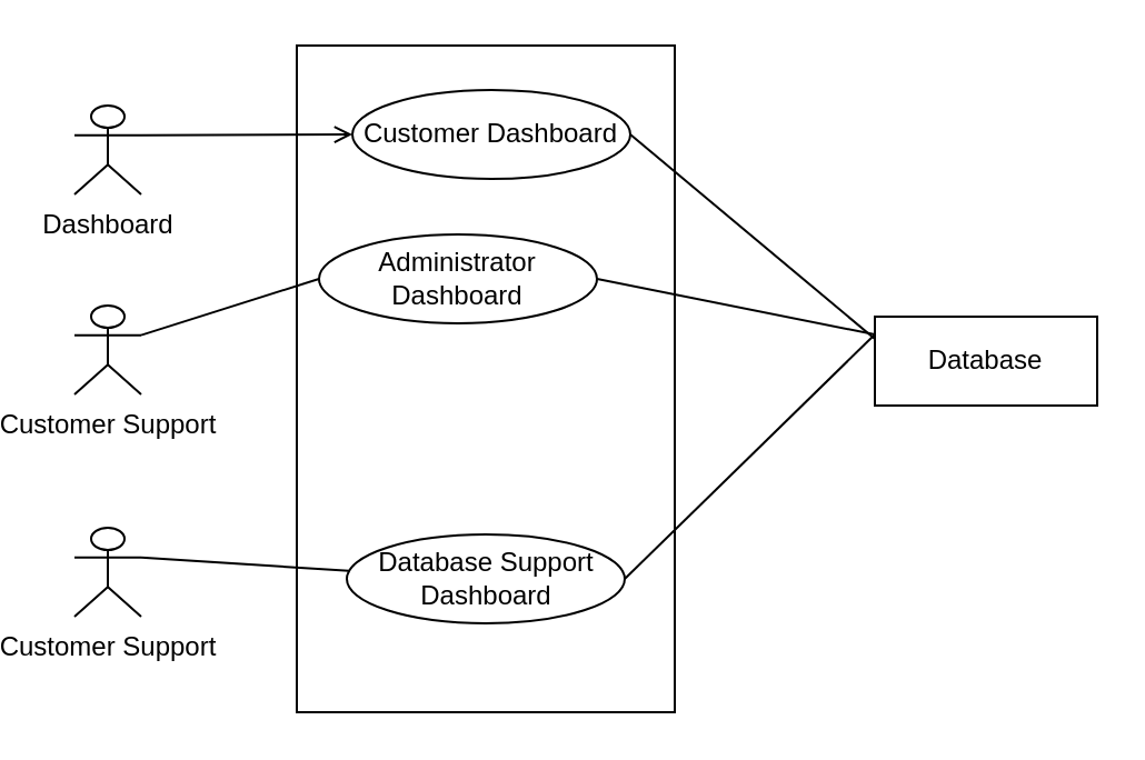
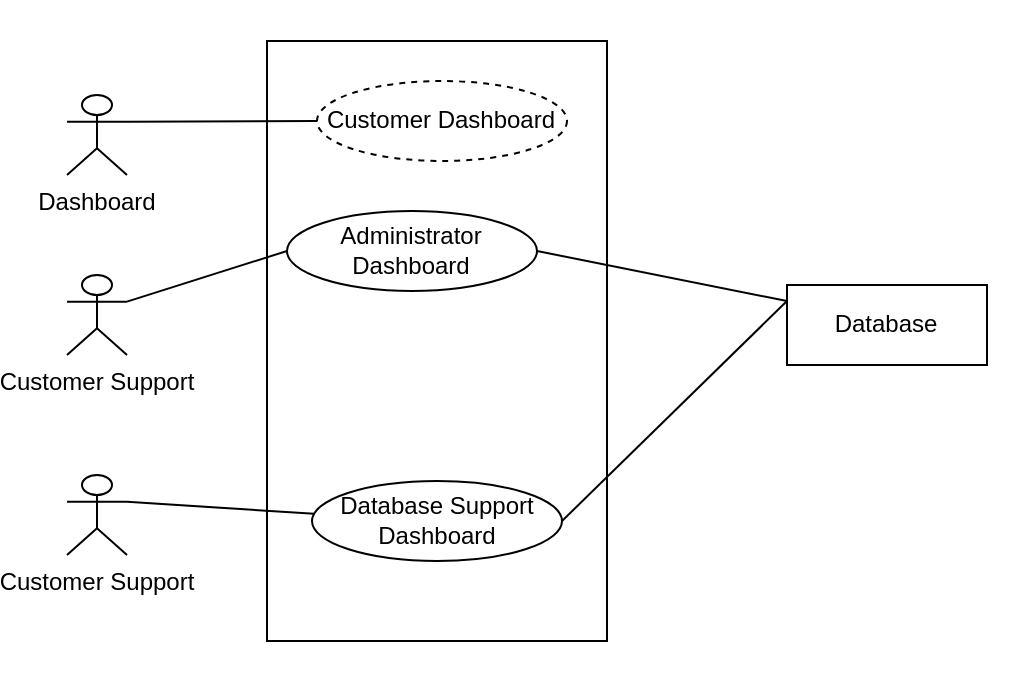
  <mxCell id="0" />
  <mxCell id="1" parent="0" />
  <mxCell id="2" value="" style="rounded=0;whiteSpace=wrap;html=1;" vertex="1" parent="1"><mxGeometry x="120" y="20" width="170" height="300" as="geometry" /></mxCell>
- <mxCell id="3" style="edgeStyle=none;html=1;exitX=1;exitY=0.5;exitDx=0;exitDy=0;entryX=0;entryY=0.25;entryDx=0;entryDy=0;endArrow=none;endFill=0;" edge="1" parent="1" source="4" target="16"><mxGeometry relative="1" as="geometry" /></mxCell>
- <mxCell id="4" value="Customer Dashboard" style="ellipse;whiteSpace=wrap;html=1;" vertex="1" parent="1"><mxGeometry x="145" y="40" width="125" height="40" as="geometry" /></mxCell>
+ <mxCell id="4" value="Customer Dashboard" style="ellipse;whiteSpace=wrap;html=1;dashed=1;" vertex="1" parent="1"><mxGeometry x="145" y="40" width="125" height="40" as="geometry" /></mxCell>
  <mxCell id="5" style="edgeStyle=none;html=1;exitX=1;exitY=0.5;exitDx=0;exitDy=0;endArrow=none;endFill=0;" edge="1" parent="1" source="6"><mxGeometry relative="1" as="geometry"><mxPoint x="380" y="150" as="targetPoint" /></mxGeometry></mxCell>
  <mxCell id="6" value="Administrator Dashboard" style="ellipse;whiteSpace=wrap;html=1;" vertex="1" parent="1"><mxGeometry x="130" y="105" width="125" height="40" as="geometry" /></mxCell>
  <mxCell id="7" style="edgeStyle=none;html=1;exitX=1;exitY=0.5;exitDx=0;exitDy=0;endArrow=none;endFill=0;" edge="1" parent="1" source="8"><mxGeometry relative="1" as="geometry"><mxPoint x="380" y="150" as="targetPoint" /></mxGeometry></mxCell>
  <mxCell id="8" value="Database Support Dashboard" style="ellipse;whiteSpace=wrap;html=1;" vertex="1" parent="1"><mxGeometry x="142.5" y="240" width="125" height="40" as="geometry" /></mxCell>
  <mxCell id="9" value="" style="group" vertex="1" connectable="0" parent="1"><mxGeometry x="20" y="47" width="30" height="230" as="geometry" /></mxCell>
  <mxCell id="10" value="Dashboard" style="shape=umlActor;verticalLabelPosition=bottom;verticalAlign=top;html=1;outlineConnect=0;" vertex="1" parent="9"><mxGeometry width="30" height="40" as="geometry" /></mxCell>
  <mxCell id="11" value="Customer Support" style="shape=umlActor;verticalLabelPosition=bottom;verticalAlign=top;html=1;outlineConnect=0;" vertex="1" parent="9"><mxGeometry y="190" width="30" height="40" as="geometry" /></mxCell>
  <mxCell id="12" value="Customer Support" style="shape=umlActor;verticalLabelPosition=bottom;verticalAlign=top;html=1;outlineConnect=0;" vertex="1" parent="9"><mxGeometry y="90" width="30" height="40" as="geometry" /></mxCell>
- <mxCell id="13" style="edgeStyle=none;html=1;exitX=1;exitY=0.333;exitDx=0;exitDy=0;exitPerimeter=0;entryX=0;entryY=0.5;entryDx=0;entryDy=0;endArrow=open;endFill=0;" edge="1" parent="1" source="10" target="4"><mxGeometry relative="1" as="geometry" /></mxCell>
+ <mxCell id="13" style="edgeStyle=none;html=1;exitX=1;exitY=0.333;exitDx=0;exitDy=0;exitPerimeter=0;entryX=0;entryY=0.5;entryDx=0;entryDy=0;endArrow=none;endFill=0;" edge="1" parent="1" source="10" target="4"><mxGeometry relative="1" as="geometry" /></mxCell>
  <mxCell id="14" style="edgeStyle=none;html=1;exitX=1;exitY=0.333;exitDx=0;exitDy=0;exitPerimeter=0;entryX=0;entryY=0.5;entryDx=0;entryDy=0;endArrow=none;endFill=0;" edge="1" parent="1" source="12" target="6"><mxGeometry relative="1" as="geometry" /></mxCell>
  <mxCell id="15" style="edgeStyle=none;html=1;exitX=1;exitY=0.333;exitDx=0;exitDy=0;exitPerimeter=0;endArrow=none;endFill=0;" edge="1" parent="1" source="11" target="8"><mxGeometry relative="1" as="geometry" /></mxCell>
  <mxCell id="16" value="Database" style="rounded=0;whiteSpace=wrap;html=1;" vertex="1" parent="1"><mxGeometry x="380" y="142" width="100" height="40" as="geometry" /></mxCell>
